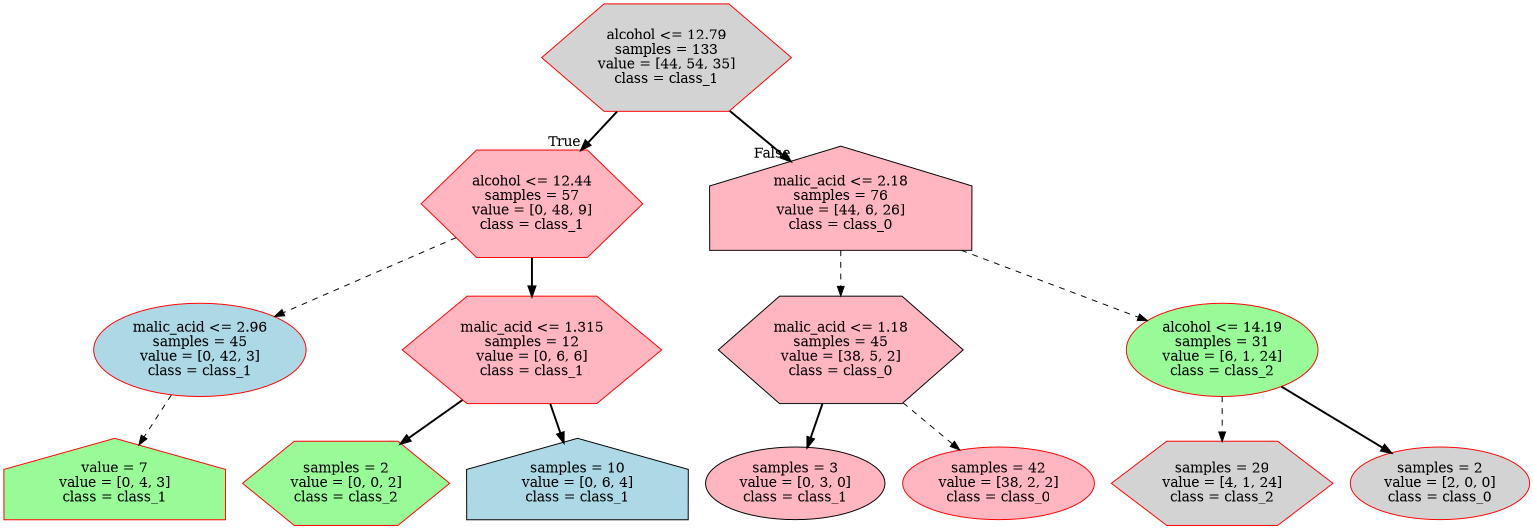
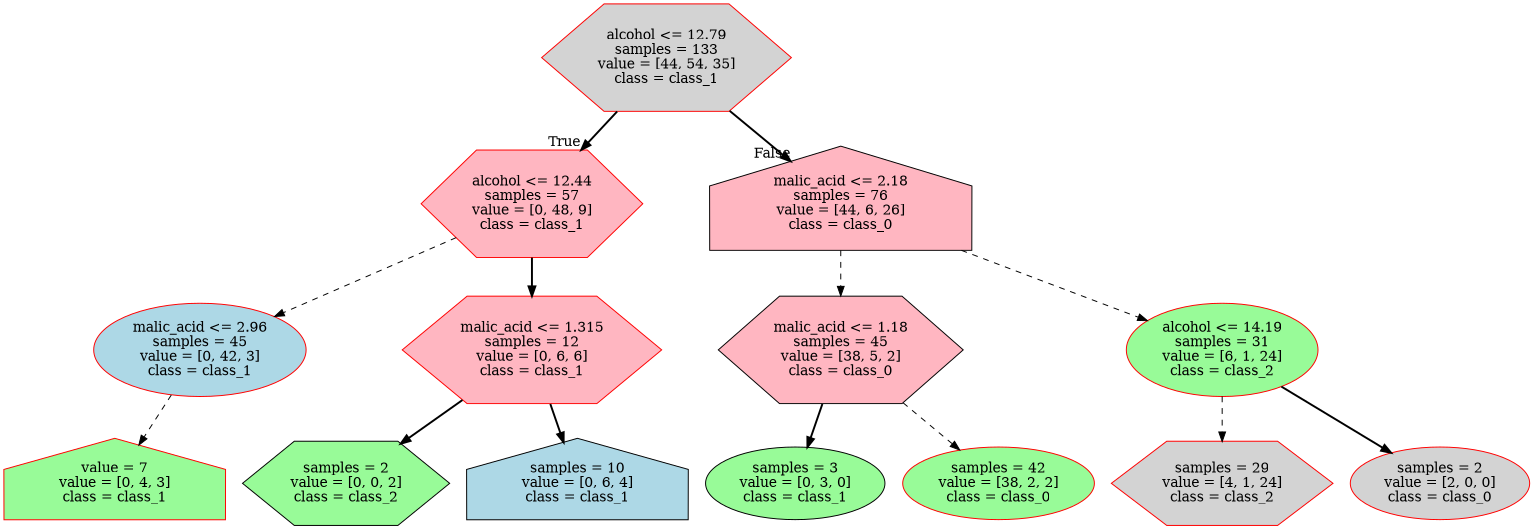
  digraph {
    node [color=red fillcolor=palegreen shape=hexagon style=filled]
    edge [style=bold]
    n1 [fillcolor=lightgrey label="alcohol <= 12.79\nsamples = 133\nvalue = [44, 54, 35]\nclass = class_1"]
    n2 [fillcolor=lightpink label="alcohol <= 12.44\nsamples = 57\nvalue = [0, 48, 9]\nclass = class_1"]
    n3 [color=black fillcolor=lightpink label="malic_acid <= 2.18\nsamples = 76\nvalue = [44, 6, 26]\nclass = class_0" shape=house]
    n4 [fillcolor=lightblue label="malic_acid <= 2.96\nsamples = 45\nvalue = [0, 42, 3]\nclass = class_1" shape=ellipse]
    n5 [fillcolor=lightpink label="malic_acid <= 1.315\nsamples = 12\nvalue = [0, 6, 6]\nclass = class_1"]
    n6 [color=black fillcolor=lightpink label="malic_acid <= 1.18\nsamples = 45\nvalue = [38, 5, 2]\nclass = class_0"]
    n7 [label="alcohol <= 14.19\nsamples = 31\nvalue = [6, 1, 24]\nclass = class_2" shape=ellipse]
    n8 [label="value = 7\nvalue = [0, 4, 3]\nclass = class_1" shape=house]
-   n9 [label="samples = 2\nvalue = [0, 0, 2]\nclass = class_2"]
+   n9 [color=black label="samples = 2\nvalue = [0, 0, 2]\nclass = class_2"]
    n10 [color=black fillcolor=lightblue label="samples = 10\nvalue = [0, 6, 4]\nclass = class_1" shape=house]
-   n11 [color=black fillcolor=lightpink label="samples = 3\nvalue = [0, 3, 0]\nclass = class_1" shape=ellipse]
-   n12 [fillcolor=lightpink label="samples = 42\nvalue = [38, 2, 2]\nclass = class_0" shape=ellipse]
+   n11 [color=black label="samples = 3\nvalue = [0, 3, 0]\nclass = class_1" shape=ellipse]
+   n12 [label="samples = 42\nvalue = [38, 2, 2]\nclass = class_0" shape=ellipse]
    n13 [fillcolor=lightgrey label="samples = 29\nvalue = [4, 1, 24]\nclass = class_2"]
    n14 [fillcolor=lightgrey label="samples = 2\nvalue = [2, 0, 0]\nclass = class_0" shape=ellipse]
    n1 -> n2 [headlabel=True labelangle=45 labeldistance=2.5]
    n1 -> n3 [headlabel=False labelangle=-45 labeldistance=2.5]
    n2 -> n4 [style=dashed]
    n2 -> n5
    n3 -> n6 [style=dashed]
    n3 -> n7 [style=dashed]
    n4 -> n8 [style=dashed]
    n5 -> n9
    n5 -> n10
    n6 -> n11
    n6 -> n12 [style=dashed]
    n7 -> n13 [style=dashed]
    n7 -> n14
  }
